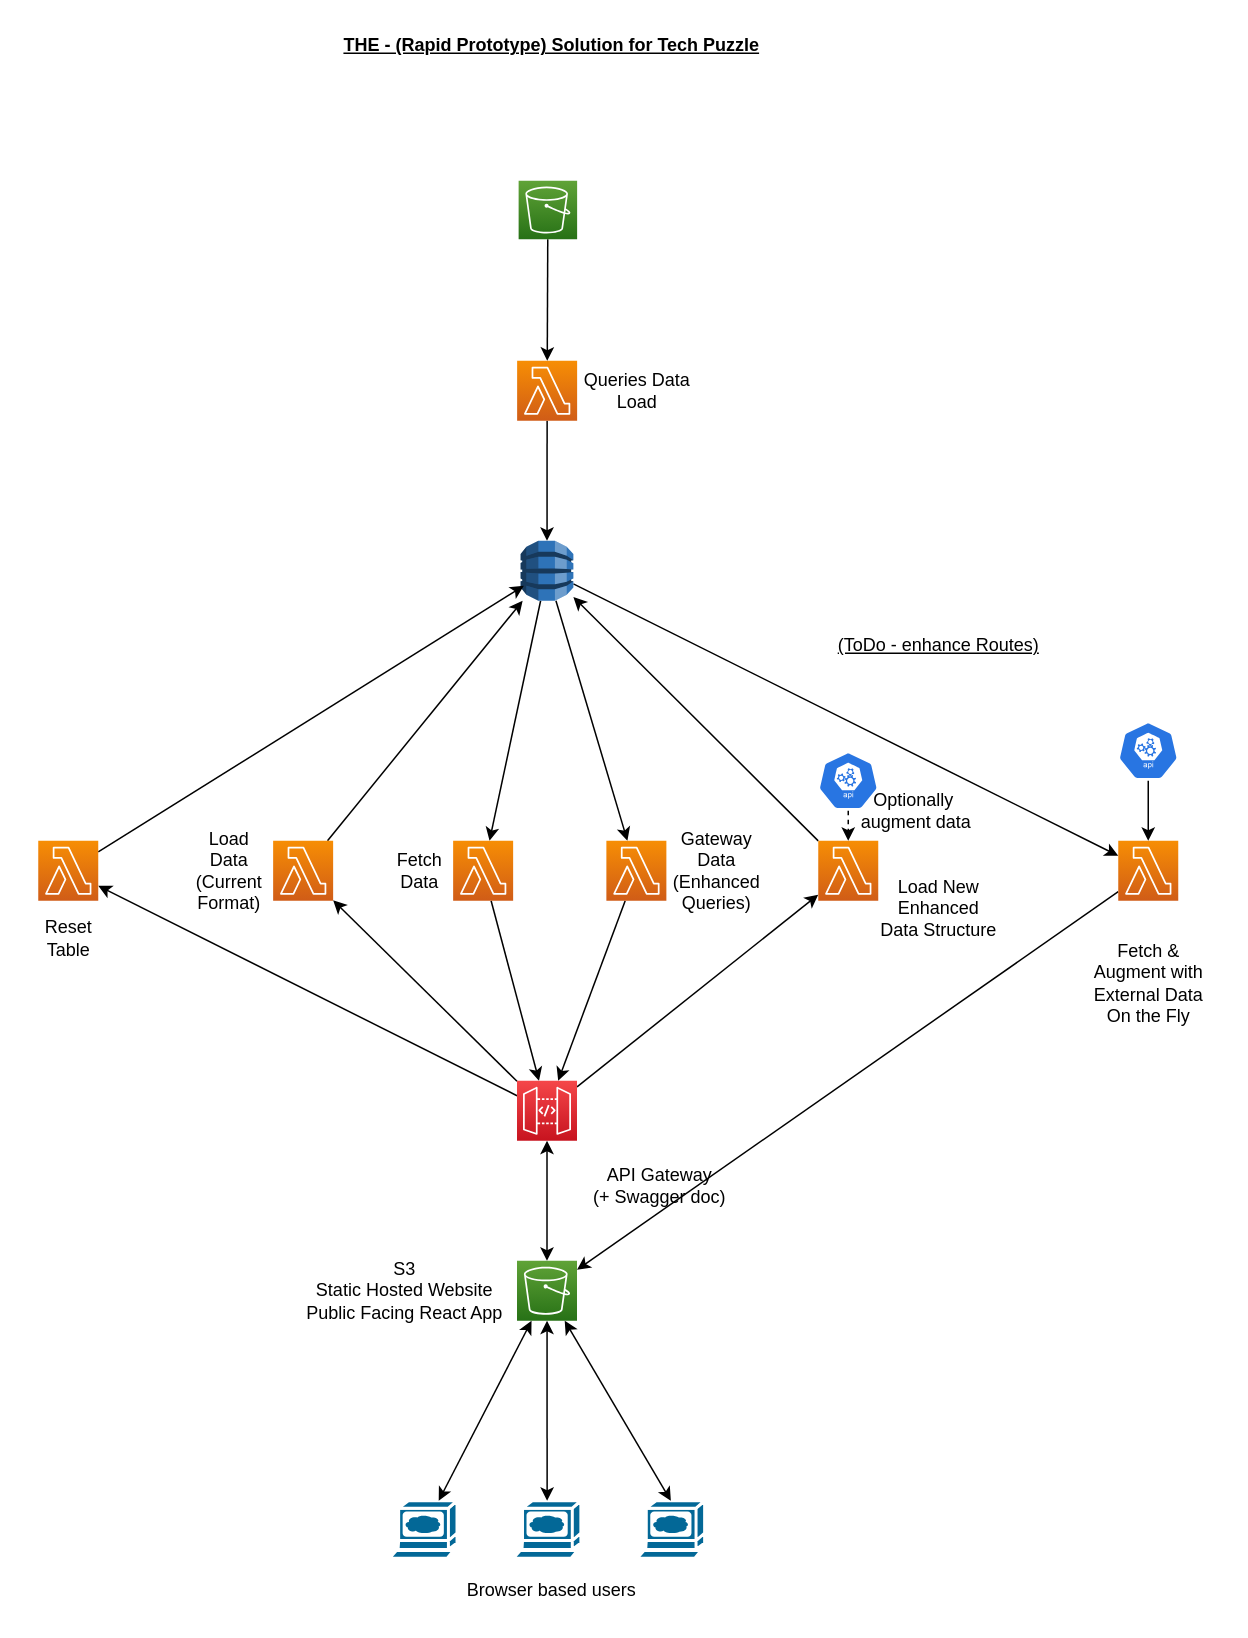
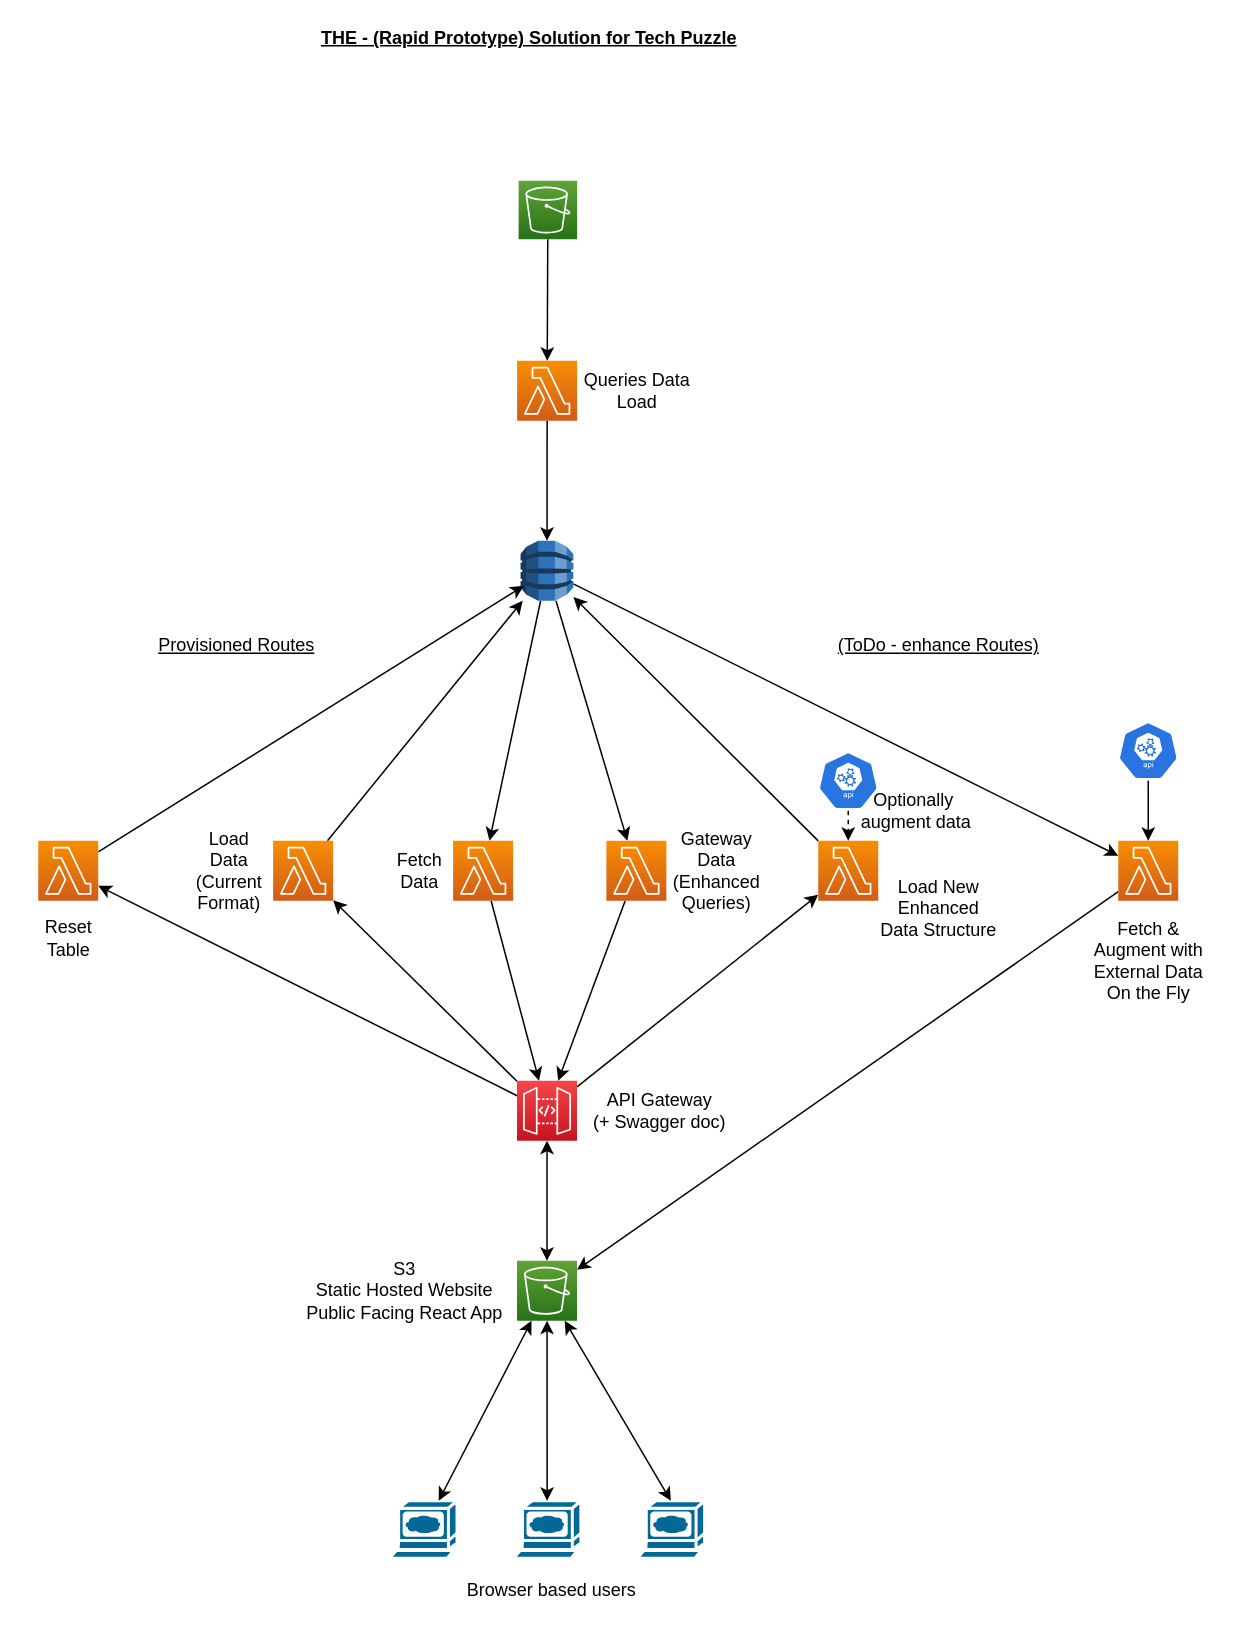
  <mxCell id="0" />
  <mxCell id="1" parent="0" />
- <mxCell id="2" value="&lt;u&gt;&lt;b&gt;THE - (Rapid Prototype) Solution for Tech Puzzle&lt;/b&gt;&lt;/u&gt;" style="text;html=1;align=center;verticalAlign=middle;resizable=0;points=[];autosize=1;" parent="1" vertex="1"><mxGeometry x="221.59" y="20" width="290" height="20" as="geometry" /></mxCell>
+ <mxCell id="2" value="&lt;u&gt;&lt;b&gt;THE - (Rapid Prototype) Solution for Tech Puzzle&lt;/b&gt;&lt;/u&gt;" style="text;html=1;align=center;verticalAlign=middle;resizable=0;points=[];autosize=1;" parent="1" vertex="1"><mxGeometry x="206.59" y="15" width="290" height="20" as="geometry" /></mxCell>
  <mxCell id="3" style="edgeStyle=none;rounded=0;orthogonalLoop=1;jettySize=auto;html=1;" parent="1" source="6" target="24" edge="1"><mxGeometry relative="1" as="geometry" /></mxCell>
  <mxCell id="4" style="rounded=0;orthogonalLoop=1;jettySize=auto;html=1;" edge="1" parent="1" source="6" target="40"><mxGeometry relative="1" as="geometry" /></mxCell>
  <mxCell id="5" style="edgeStyle=none;rounded=0;orthogonalLoop=1;jettySize=auto;html=1;" edge="1" parent="1" source="6" target="50"><mxGeometry relative="1" as="geometry" /></mxCell>
  <mxCell id="6" value="" style="outlineConnect=0;dashed=0;verticalLabelPosition=bottom;verticalAlign=top;align=center;html=1;shape=mxgraph.aws3.dynamo_db;fillColor=#2E73B8;gradientColor=none;" parent="1" vertex="1"><mxGeometry x="346.59" y="360" width="35.16" height="40" as="geometry" /></mxCell>
  <mxCell id="7" style="rounded=0;orthogonalLoop=1;jettySize=auto;html=1;" parent="1" source="10" target="16" edge="1"><mxGeometry relative="1" as="geometry" /></mxCell>
  <mxCell id="8" style="edgeStyle=none;rounded=0;orthogonalLoop=1;jettySize=auto;html=1;" parent="1" source="10" target="26" edge="1"><mxGeometry relative="1" as="geometry" /></mxCell>
  <mxCell id="9" style="edgeStyle=none;rounded=0;orthogonalLoop=1;jettySize=auto;html=1;" parent="1" source="10" target="38" edge="1"><mxGeometry relative="1" as="geometry" /></mxCell>
  <mxCell id="10" value="" style="outlineConnect=0;fontColor=#232F3E;gradientColor=#F54749;gradientDirection=north;fillColor=#C7131F;strokeColor=#ffffff;dashed=0;verticalLabelPosition=bottom;verticalAlign=top;align=center;html=1;fontSize=12;fontStyle=0;aspect=fixed;shape=mxgraph.aws4.resourceIcon;resIcon=mxgraph.aws4.api_gateway;" parent="1" vertex="1"><mxGeometry x="344.17" y="720" width="40" height="40" as="geometry" /></mxCell>
  <mxCell id="11" style="edgeStyle=none;rounded=0;orthogonalLoop=1;jettySize=auto;html=1;" parent="1" source="12" target="6" edge="1"><mxGeometry relative="1" as="geometry" /></mxCell>
  <mxCell id="12" value="" style="outlineConnect=0;fontColor=#232F3E;gradientColor=#F78E04;gradientDirection=north;fillColor=#D05C17;strokeColor=#ffffff;dashed=0;verticalLabelPosition=bottom;verticalAlign=top;align=center;html=1;fontSize=12;fontStyle=0;aspect=fixed;shape=mxgraph.aws4.resourceIcon;resIcon=mxgraph.aws4.lambda;" parent="1" vertex="1"><mxGeometry x="344.25" y="240" width="40" height="40" as="geometry" /></mxCell>
  <mxCell id="13" style="edgeStyle=none;rounded=0;orthogonalLoop=1;jettySize=auto;html=1;" parent="1" source="14" target="12" edge="1"><mxGeometry relative="1" as="geometry" /></mxCell>
  <mxCell id="14" value="" style="outlineConnect=0;fontColor=#232F3E;gradientColor=#60A337;gradientDirection=north;fillColor=#277116;strokeColor=#ffffff;dashed=0;verticalLabelPosition=bottom;verticalAlign=top;align=center;html=1;fontSize=12;fontStyle=0;aspect=fixed;shape=mxgraph.aws4.resourceIcon;resIcon=mxgraph.aws4.s3;" parent="1" vertex="1"><mxGeometry x="345.25" y="120" width="39" height="39" as="geometry" /></mxCell>
  <mxCell id="15" style="edgeStyle=none;rounded=0;orthogonalLoop=1;jettySize=auto;html=1;entryX=0.061;entryY=0.75;entryDx=0;entryDy=0;entryPerimeter=0;" parent="1" source="16" target="6" edge="1"><mxGeometry relative="1" as="geometry" /></mxCell>
  <mxCell id="16" value="" style="outlineConnect=0;fontColor=#232F3E;gradientColor=#F78E04;gradientDirection=north;fillColor=#D05C17;strokeColor=#ffffff;dashed=0;verticalLabelPosition=bottom;verticalAlign=top;align=center;html=1;fontSize=12;fontStyle=0;aspect=fixed;shape=mxgraph.aws4.resourceIcon;resIcon=mxgraph.aws4.lambda;" parent="1" vertex="1"><mxGeometry x="25" y="560" width="40" height="40" as="geometry" /></mxCell>
- <mxCell id="17" value="API Gateway&lt;br&gt;(+ Swagger doc)" style="text;html=1;align=center;verticalAlign=middle;resizable=0;points=[];autosize=1;" parent="1" vertex="1"><mxGeometry x="388.75" y="775" width="100" height="30" as="geometry" /></mxCell>
+ <mxCell id="17" value="API Gateway&lt;br&gt;(+ Swagger doc)" style="text;html=1;align=center;verticalAlign=middle;resizable=0;points=[];autosize=1;" parent="1" vertex="1"><mxGeometry x="388.75" y="725" width="100" height="30" as="geometry" /></mxCell>
  <mxCell id="18" value="Queries Data&lt;br&gt;Load" style="text;html=1;align=center;verticalAlign=middle;resizable=0;points=[];autosize=1;" parent="1" vertex="1"><mxGeometry x="388.75" y="245" width="70" height="30" as="geometry" /></mxCell>
  <mxCell id="19" value="" style="outlineConnect=0;fontColor=#232F3E;gradientColor=#60A337;gradientDirection=north;fillColor=#277116;strokeColor=#ffffff;dashed=0;verticalLabelPosition=bottom;verticalAlign=top;align=center;html=1;fontSize=12;fontStyle=0;aspect=fixed;shape=mxgraph.aws4.resourceIcon;resIcon=mxgraph.aws4.s3;" parent="1" vertex="1"><mxGeometry x="344.17" y="840" width="40" height="40" as="geometry" /></mxCell>
  <mxCell id="20" value="S3&lt;br&gt;Static Hosted Website&lt;br&gt;Public Facing React App" style="text;html=1;align=center;verticalAlign=middle;resizable=0;points=[];autosize=1;" parent="1" vertex="1"><mxGeometry x="194.17" y="835" width="150" height="50" as="geometry" /></mxCell>
+ <mxCell id="21" value="&lt;u&gt;Provisioned Routes&lt;/u&gt;" style="text;html=1;align=center;verticalAlign=middle;resizable=0;points=[];autosize=1;" parent="1" vertex="1"><mxGeometry x="96.59" y="420" width="120" height="20" as="geometry" /></mxCell>
  <mxCell id="22" value="Reset&lt;br&gt;Table" style="text;html=1;align=center;verticalAlign=middle;resizable=0;points=[];autosize=1;" parent="1" vertex="1"><mxGeometry x="20" y="610" width="50" height="30" as="geometry" /></mxCell>
  <mxCell id="23" style="edgeStyle=none;rounded=0;orthogonalLoop=1;jettySize=auto;html=1;" parent="1" source="24" target="10" edge="1"><mxGeometry relative="1" as="geometry" /></mxCell>
  <mxCell id="24" value="" style="outlineConnect=0;fontColor=#232F3E;gradientColor=#F78E04;gradientDirection=north;fillColor=#D05C17;strokeColor=#ffffff;dashed=0;verticalLabelPosition=bottom;verticalAlign=top;align=center;html=1;fontSize=12;fontStyle=0;aspect=fixed;shape=mxgraph.aws4.resourceIcon;resIcon=mxgraph.aws4.lambda;" parent="1" vertex="1"><mxGeometry x="301.59" y="560" width="40" height="40" as="geometry" /></mxCell>
  <mxCell id="25" style="edgeStyle=none;rounded=0;orthogonalLoop=1;jettySize=auto;html=1;" parent="1" source="26" target="6" edge="1"><mxGeometry relative="1" as="geometry" /></mxCell>
  <mxCell id="26" value="" style="outlineConnect=0;fontColor=#232F3E;gradientColor=#F78E04;gradientDirection=north;fillColor=#D05C17;strokeColor=#ffffff;dashed=0;verticalLabelPosition=bottom;verticalAlign=top;align=center;html=1;fontSize=12;fontStyle=0;aspect=fixed;shape=mxgraph.aws4.resourceIcon;resIcon=mxgraph.aws4.lambda;" parent="1" vertex="1"><mxGeometry x="181.59" y="560" width="40" height="40" as="geometry" /></mxCell>
  <mxCell id="27" value="Fetch&lt;br&gt;Data" style="text;html=1;align=center;verticalAlign=middle;resizable=0;points=[];autosize=1;" parent="1" vertex="1"><mxGeometry x="254.17" y="565" width="50" height="30" as="geometry" /></mxCell>
  <mxCell id="28" value="" style="endArrow=classic;startArrow=classic;html=1;" parent="1" source="19" target="10" edge="1"><mxGeometry width="50" height="50" relative="1" as="geometry"><mxPoint x="364.75" y="850" as="sourcePoint" /><mxPoint x="414.75" y="800" as="targetPoint" /></mxGeometry></mxCell>
  <mxCell id="29" value="" style="shape=mxgraph.cisco.computers_and_peripherals.web_browser;html=1;pointerEvents=1;dashed=0;fillColor=#036897;strokeColor=#ffffff;strokeWidth=2;verticalLabelPosition=bottom;verticalAlign=top;align=center;outlineConnect=0;" parent="1" vertex="1"><mxGeometry x="259.17" y="1000" width="45" height="40" as="geometry" /></mxCell>
  <mxCell id="30" value="" style="shape=mxgraph.cisco.computers_and_peripherals.web_browser;html=1;pointerEvents=1;dashed=0;fillColor=#036897;strokeColor=#ffffff;strokeWidth=2;verticalLabelPosition=bottom;verticalAlign=top;align=center;outlineConnect=0;" parent="1" vertex="1"><mxGeometry x="341.75" y="1000" width="45" height="40" as="geometry" /></mxCell>
  <mxCell id="31" value="" style="shape=mxgraph.cisco.computers_and_peripherals.web_browser;html=1;pointerEvents=1;dashed=0;fillColor=#036897;strokeColor=#ffffff;strokeWidth=2;verticalLabelPosition=bottom;verticalAlign=top;align=center;outlineConnect=0;" parent="1" vertex="1"><mxGeometry x="424.25" y="1000" width="45" height="40" as="geometry" /></mxCell>
  <mxCell id="32" value="" style="endArrow=classic;startArrow=classic;html=1;exitX=0.5;exitY=0;exitDx=0;exitDy=0;exitPerimeter=0;" parent="1" source="30" target="19" edge="1"><mxGeometry width="50" height="50" relative="1" as="geometry"><mxPoint x="374.75" y="990" as="sourcePoint" /><mxPoint x="464.75" y="830" as="targetPoint" /></mxGeometry></mxCell>
  <mxCell id="33" value="" style="endArrow=classic;startArrow=classic;html=1;" parent="1" source="29" target="19" edge="1"><mxGeometry width="50" height="50" relative="1" as="geometry"><mxPoint x="414.75" y="880" as="sourcePoint" /><mxPoint x="464.75" y="830" as="targetPoint" /></mxGeometry></mxCell>
  <mxCell id="34" value="" style="endArrow=classic;startArrow=classic;html=1;exitX=0.5;exitY=0;exitDx=0;exitDy=0;exitPerimeter=0;" parent="1" source="31" target="19" edge="1"><mxGeometry width="50" height="50" relative="1" as="geometry"><mxPoint x="414.75" y="880" as="sourcePoint" /><mxPoint x="464.75" y="830" as="targetPoint" /></mxGeometry></mxCell>
  <mxCell id="35" value="Browser based users" style="text;html=1;align=center;verticalAlign=middle;resizable=0;points=[];autosize=1;" parent="1" vertex="1"><mxGeometry x="301.59" y="1050" width="130" height="20" as="geometry" /></mxCell>
  <mxCell id="36" value="&lt;u&gt;(ToDo - enhance Routes)&lt;/u&gt;" style="text;html=1;align=center;verticalAlign=middle;resizable=0;points=[];autosize=1;" parent="1" vertex="1"><mxGeometry x="550" y="420" width="150" height="20" as="geometry" /></mxCell>
  <mxCell id="37" style="edgeStyle=none;rounded=0;orthogonalLoop=1;jettySize=auto;html=1;" parent="1" source="38" target="6" edge="1"><mxGeometry relative="1" as="geometry" /></mxCell>
  <mxCell id="38" value="" style="outlineConnect=0;fontColor=#232F3E;gradientColor=#F78E04;gradientDirection=north;fillColor=#D05C17;strokeColor=#ffffff;dashed=0;verticalLabelPosition=bottom;verticalAlign=top;align=center;html=1;fontSize=12;fontStyle=0;aspect=fixed;shape=mxgraph.aws4.resourceIcon;resIcon=mxgraph.aws4.lambda;" parent="1" vertex="1"><mxGeometry x="545" y="560" width="40" height="40" as="geometry" /></mxCell>
  <mxCell id="39" style="edgeStyle=none;rounded=0;orthogonalLoop=1;jettySize=auto;html=1;" edge="1" parent="1" source="40" target="19"><mxGeometry relative="1" as="geometry" /></mxCell>
  <mxCell id="40" value="" style="outlineConnect=0;fontColor=#232F3E;gradientColor=#F78E04;gradientDirection=north;fillColor=#D05C17;strokeColor=#ffffff;dashed=0;verticalLabelPosition=bottom;verticalAlign=top;align=center;html=1;fontSize=12;fontStyle=0;aspect=fixed;shape=mxgraph.aws4.resourceIcon;resIcon=mxgraph.aws4.lambda;" parent="1" vertex="1"><mxGeometry x="745" y="560" width="40" height="40" as="geometry" /></mxCell>
- <mxCell id="41" value="Fetch &amp;amp;&lt;br&gt;Augment with&lt;br&gt;External Data&lt;br&gt;On the Fly" style="text;html=1;align=center;verticalAlign=middle;resizable=0;points=[];autosize=1;" parent="1" vertex="1"><mxGeometry x="720" y="625" width="90" height="60" as="geometry" /></mxCell>
+ <mxCell id="41" value="Fetch &amp;amp;&lt;br&gt;Augment with&lt;br&gt;External Data&lt;br&gt;On the Fly" style="text;html=1;align=center;verticalAlign=middle;resizable=0;points=[];autosize=1;" parent="1" vertex="1"><mxGeometry x="720" y="610" width="90" height="60" as="geometry" /></mxCell>
  <mxCell id="42" value="Load New&lt;br&gt;Enhanced&lt;br&gt;Data Structure" style="text;html=1;align=center;verticalAlign=middle;resizable=0;points=[];autosize=1;" parent="1" vertex="1"><mxGeometry x="580" y="580" width="90" height="50" as="geometry" /></mxCell>
  <mxCell id="43" style="edgeStyle=none;rounded=0;orthogonalLoop=1;jettySize=auto;html=1;dashed=1;" parent="1" source="44" target="38" edge="1"><mxGeometry relative="1" as="geometry" /></mxCell>
  <mxCell id="44" value="" style="html=1;dashed=0;whitespace=wrap;fillColor=#2875E2;strokeColor=#ffffff;points=[[0.005,0.63,0],[0.1,0.2,0],[0.9,0.2,0],[0.5,0,0],[0.995,0.63,0],[0.72,0.99,0],[0.5,1,0],[0.28,0.99,0]];shape=mxgraph.kubernetes.icon;prIcon=api" parent="1" vertex="1"><mxGeometry x="545" y="500" width="40" height="40" as="geometry" /></mxCell>
  <mxCell id="45" value="Optionally&amp;nbsp;&lt;br&gt;augment data" style="text;html=1;align=center;verticalAlign=middle;resizable=0;points=[];autosize=1;" parent="1" vertex="1"><mxGeometry x="565" y="525" width="90" height="30" as="geometry" /></mxCell>
  <mxCell id="46" value="" style="edgeStyle=none;rounded=0;orthogonalLoop=1;jettySize=auto;html=1;" edge="1" parent="1" source="47" target="40"><mxGeometry relative="1" as="geometry" /></mxCell>
  <mxCell id="47" value="" style="html=1;dashed=0;whitespace=wrap;fillColor=#2875E2;strokeColor=#ffffff;points=[[0.005,0.63,0],[0.1,0.2,0],[0.9,0.2,0],[0.5,0,0],[0.995,0.63,0],[0.72,0.99,0],[0.5,1,0],[0.28,0.99,0]];shape=mxgraph.kubernetes.icon;prIcon=api" vertex="1" parent="1"><mxGeometry x="745" y="480" width="40" height="40" as="geometry" /></mxCell>
  <mxCell id="48" value="Load&lt;br&gt;Data&lt;br&gt;(Current&lt;br&gt;Format)" style="text;html=1;align=center;verticalAlign=middle;resizable=0;points=[];autosize=1;" vertex="1" parent="1"><mxGeometry x="121.59" y="550" width="60" height="60" as="geometry" /></mxCell>
  <mxCell id="49" style="edgeStyle=none;rounded=0;orthogonalLoop=1;jettySize=auto;html=1;" edge="1" parent="1" source="50" target="10"><mxGeometry relative="1" as="geometry" /></mxCell>
  <mxCell id="50" value="" style="outlineConnect=0;fontColor=#232F3E;gradientColor=#F78E04;gradientDirection=north;fillColor=#D05C17;strokeColor=#ffffff;dashed=0;verticalLabelPosition=bottom;verticalAlign=top;align=center;html=1;fontSize=12;fontStyle=0;aspect=fixed;shape=mxgraph.aws4.resourceIcon;resIcon=mxgraph.aws4.lambda;" vertex="1" parent="1"><mxGeometry x="403.75" y="560" width="40" height="40" as="geometry" /></mxCell>
  <mxCell id="51" value="Gateway&lt;br&gt;Data&lt;br&gt;(Enhanced&lt;br&gt;Queries)" style="text;html=1;align=center;verticalAlign=middle;resizable=0;points=[];autosize=1;" vertex="1" parent="1"><mxGeometry x="441.59" y="550" width="70" height="60" as="geometry" /></mxCell>
